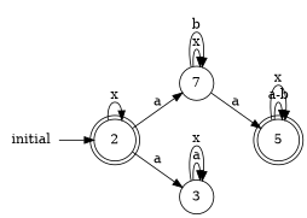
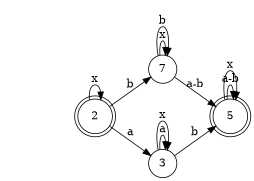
  digraph {
    rankdir=LR
    node [shape=doublecircle]
    n1 [label=5]
    n2 [label=7 shape=circle]
    2
    3 [shape=circle]
-   initial [shape=plaintext]
    n1 -> n1 [label="a-b"]
    n1 -> n1 [label=x]
-   n2 -> n1 [label=a]
+   n2 -> n1 [label="a-b"]
    n2 -> n2 [label=x]
    n2 -> n2 [label=b]
-   2 -> n2 [label=a]
+   2 -> n2 [label=b]
    2 -> 2 [label=x]
    2 -> 3 [label=a]
+   3 -> n1 [label=b]
    3 -> 3 [label=a]
    3 -> 3 [label=x]
-   initial -> 2
  }
